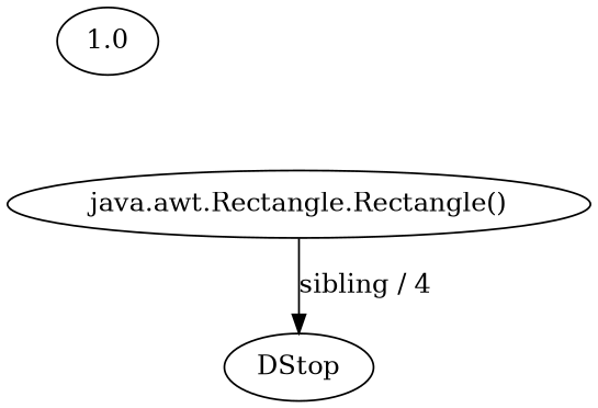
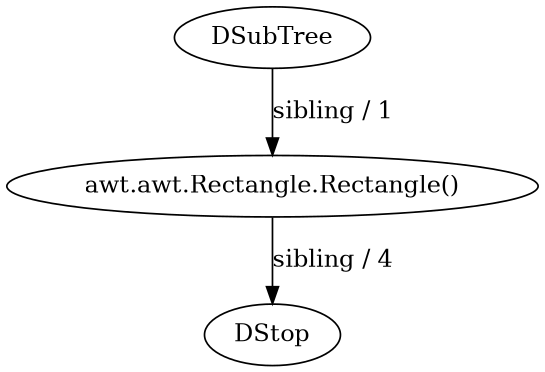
  digraph {
    edge [constraint=true direction=LR]
-   n1 [label=1.0]
-   n3 [label="java.awt.Rectangle.Rectangle()"]
+   n2 [label=DSubTree]
+   n3 [label="awt.awt.Rectangle.Rectangle()"]
    n4 [label=DStop]
+   n2 -> n3 [label="sibling / 1"]
    n3 -> n4 [label="sibling / 4"]
  }
